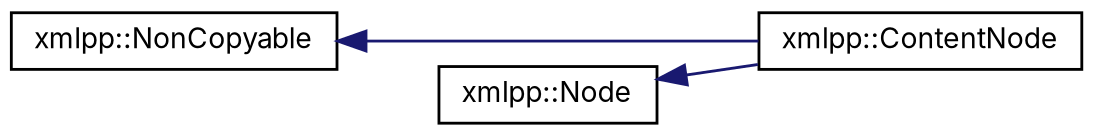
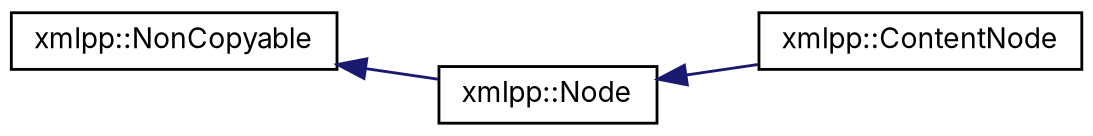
  digraph {
    fontname=Inter
    rankdir=LR
    node [color=black fontname=Inter fontsize=10 shape=record]
    edge [color=midnightblue dir=back fontname=Inter fontsize=10 labelfontname=FreeSans labelfontsize=10 style=solid]
    n1 [height=0.2 label="xmlpp::ContentNode" width=0.4]
    n2 [height=0.2 label="xmlpp::Node" width=0.4]
    n3 [height=0.2 label="xmlpp::NonCopyable" width=0.4]
    n2 -> n1
-   n3 -> n1
+   n3 -> n2
  }
